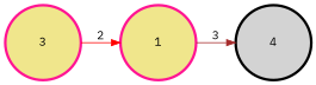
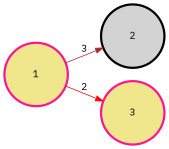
  digraph {
    fontname="IBM Plex Sans"
    rankdir=LR
    node [color=deeppink fillcolor=khaki fontname="IBM Plex Sans" penwidth=3 style=filled]
    edge [fontname="IBM Plex Sans" penwidth=1]
    n1 [height=1.2 label=1 width=1.2]
-   n2 [color=black fillcolor=lightgrey height=1.2 label=4 width=1.2]
+   n2 [color=black fillcolor=lightgrey height=1.2 label=2 width=1.2]
    n3 [height=1.2 label=3 width=1.2]
    n1 -> n2 [color=brown label=3]
-   n3 -> n1 [color=red label=2]
+   n1 -> n3 [color=red label=2]
  }
